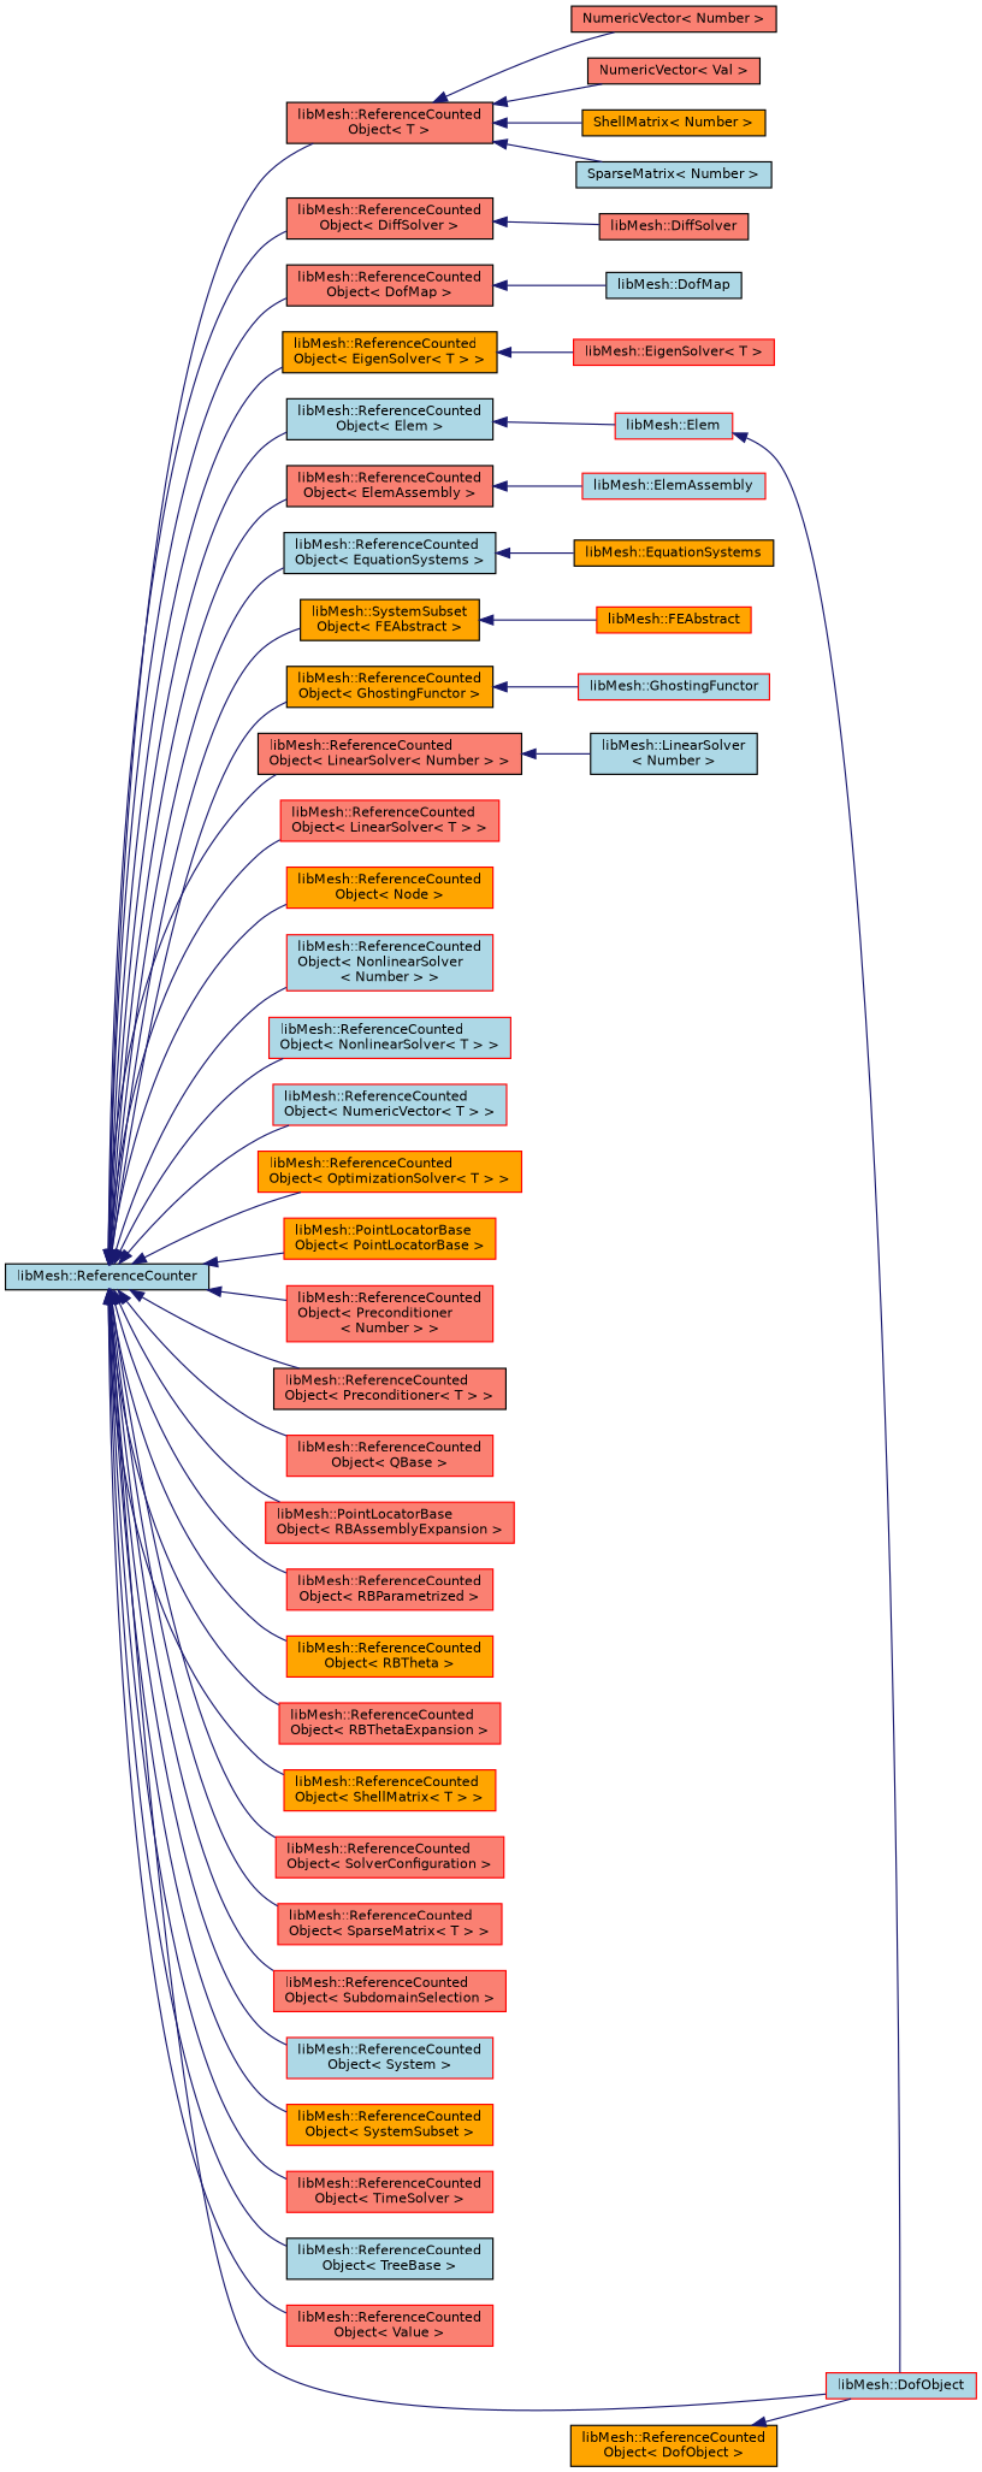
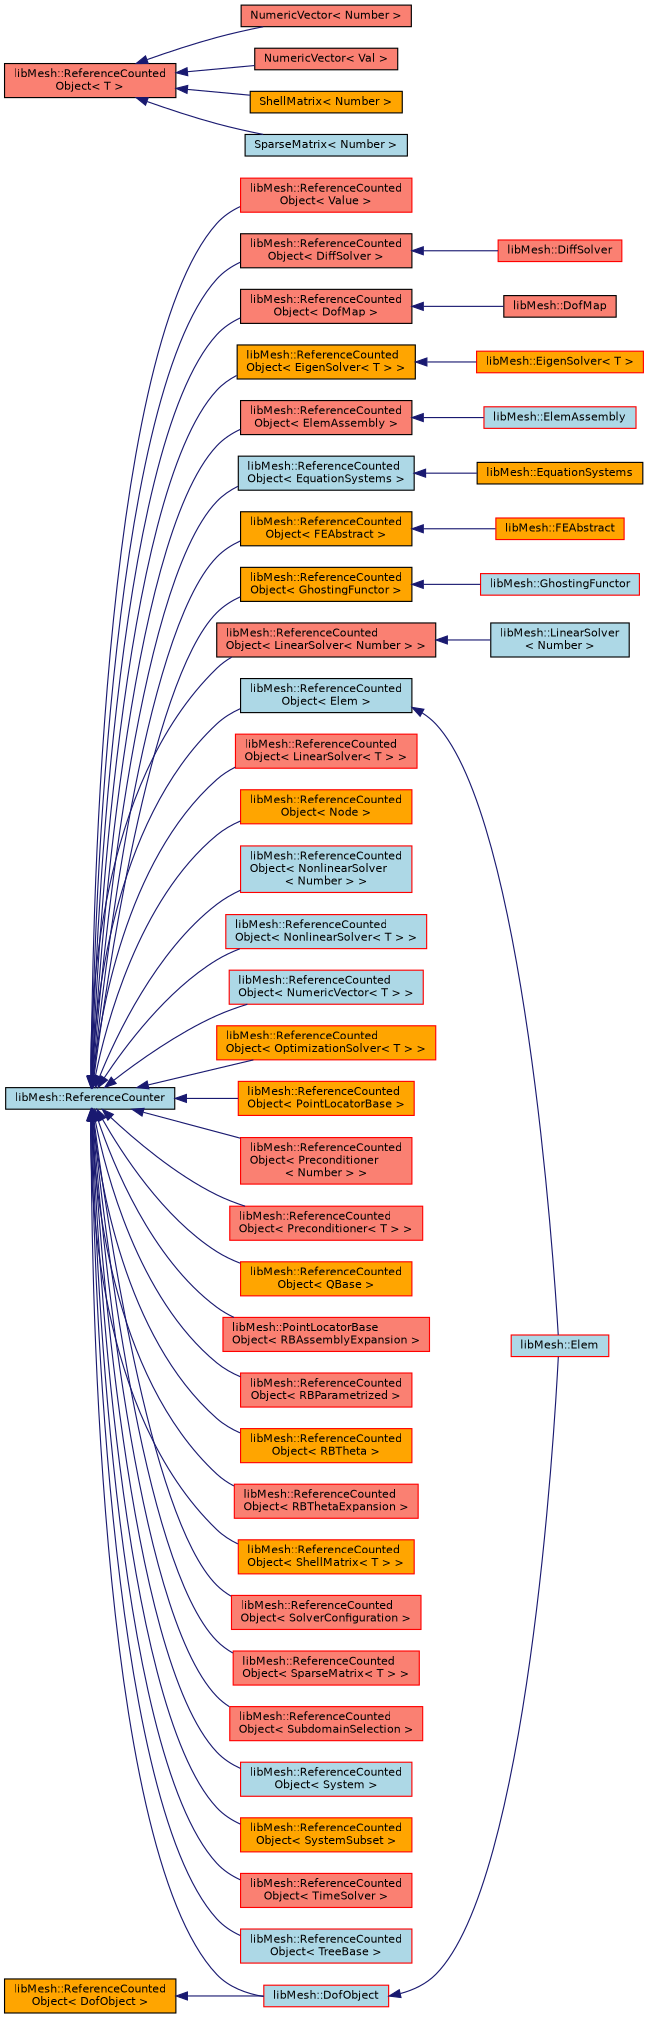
  digraph {
    rankdir=LR
    node [color=red fillcolor=salmon fontname=Helvetica fontsize=10 shape=record style=filled]
    edge [color=midnightblue dir=back fontname=Helvetica fontsize=10 labelfontname=Helvetica labelfontsize=10 style=solid]
    n1 [color=black fillcolor=lightblue fontcolor=black height=0.2 label="libMesh::ReferenceCounter" width=0.4]
    n2 [color=black height=0.2 label="libMesh::ReferenceCounted\lObject\< T \>" width=0.4]
    n3 [color=black height=0.2 label="libMesh::ReferenceCounted\lObject\< DiffSolver \>" width=0.4]
    n4 [color=black height=0.2 label="libMesh::ReferenceCounted\lObject\< DofMap \>" width=0.4]
    n5 [color=black fillcolor=orange height=0.2 label="libMesh::ReferenceCounted\lObject\< EigenSolver\< T \> \>" width=0.4]
    n6 [color=black fillcolor=lightblue height=0.2 label="libMesh::ReferenceCounted\lObject\< Elem \>" width=0.4]
    n7 [color=black height=0.2 label="libMesh::ReferenceCounted\lObject\< ElemAssembly \>" width=0.4]
    n8 [color=black fillcolor=lightblue height=0.2 label="libMesh::ReferenceCounted\lObject\< EquationSystems \>" width=0.4]
-   n9 [color=black fillcolor=orange height=0.2 label="libMesh::SystemSubset\lObject\< FEAbstract \>" width=0.4]
+   n9 [color=black fillcolor=orange height=0.2 label="libMesh::ReferenceCounted\lObject\< FEAbstract \>" width=0.4]
    n10 [color=black fillcolor=orange height=0.2 label="libMesh::ReferenceCounted\lObject\< GhostingFunctor \>" width=0.4]
    n11 [color=black height=0.2 label="libMesh::ReferenceCounted\lObject\< LinearSolver\< Number \> \>" width=0.4]
    n12 [height=0.2 label="libMesh::ReferenceCounted\lObject\< LinearSolver\< T \> \>" width=0.4]
    n13 [fillcolor=orange height=0.2 label="libMesh::ReferenceCounted\lObject\< Node \>" width=0.4]
    n14 [fillcolor=lightblue height=0.2 label="libMesh::ReferenceCounted\lObject\< NonlinearSolver\l\< Number \> \>" width=0.4]
    n15 [fillcolor=lightblue height=0.2 label="libMesh::ReferenceCounted\lObject\< NonlinearSolver\< T \> \>" width=0.4]
    n16 [fillcolor=lightblue height=0.2 label="libMesh::ReferenceCounted\lObject\< NumericVector\< T \> \>" width=0.4]
    n17 [fillcolor=orange height=0.2 label="libMesh::ReferenceCounted\lObject\< OptimizationSolver\< T \> \>" width=0.4]
-   n18 [fillcolor=orange height=0.2 label="libMesh::PointLocatorBase\lObject\< PointLocatorBase \>" width=0.4]
+   n18 [fillcolor=orange height=0.2 label="libMesh::ReferenceCounted\lObject\< PointLocatorBase \>" width=0.4]
    n19 [height=0.2 label="libMesh::ReferenceCounted\lObject\< Preconditioner\l\< Number \> \>" width=0.4]
-   n20 [color=black height=0.2 label="libMesh::ReferenceCounted\lObject\< Preconditioner\< T \> \>" width=0.4]
-   n21 [height=0.2 label="libMesh::ReferenceCounted\lObject\< QBase \>" width=0.4]
+   n20 [height=0.2 label="libMesh::ReferenceCounted\lObject\< Preconditioner\< T \> \>" width=0.4]
+   n21 [fillcolor=orange height=0.2 label="libMesh::ReferenceCounted\lObject\< QBase \>" width=0.4]
    n22 [height=0.2 label="libMesh::PointLocatorBase\lObject\< RBAssemblyExpansion \>" width=0.4]
    n23 [height=0.2 label="libMesh::ReferenceCounted\lObject\< RBParametrized \>" width=0.4]
    n24 [fillcolor=orange height=0.2 label="libMesh::ReferenceCounted\lObject\< RBTheta \>" width=0.4]
    n25 [height=0.2 label="libMesh::ReferenceCounted\lObject\< RBThetaExpansion \>" width=0.4]
    n26 [fillcolor=orange height=0.2 label="libMesh::ReferenceCounted\lObject\< ShellMatrix\< T \> \>" width=0.4]
    n27 [height=0.2 label="libMesh::ReferenceCounted\lObject\< SolverConfiguration \>" width=0.4]
    n28 [height=0.2 label="libMesh::ReferenceCounted\lObject\< SparseMatrix\< T \> \>" width=0.4]
    n29 [height=0.2 label="libMesh::ReferenceCounted\lObject\< SubdomainSelection \>" width=0.4]
    n30 [fillcolor=lightblue height=0.2 label="libMesh::ReferenceCounted\lObject\< System \>" width=0.4]
    n31 [fillcolor=orange height=0.2 label="libMesh::ReferenceCounted\lObject\< SystemSubset \>" width=0.4]
    n32 [height=0.2 label="libMesh::ReferenceCounted\lObject\< TimeSolver \>" width=0.4]
-   n33 [color=black fillcolor=lightblue height=0.2 label="libMesh::ReferenceCounted\lObject\< TreeBase \>" width=0.4]
+   n33 [fillcolor=lightblue height=0.2 label="libMesh::ReferenceCounted\lObject\< TreeBase \>" width=0.4]
    n34 [height=0.2 label="libMesh::ReferenceCounted\lObject\< Value \>" width=0.4]
    n35 [fillcolor=lightblue height=0.2 label="libMesh::DofObject" width=0.4]
    n36 [color=black height=0.2 label="NumericVector\< Number \>" width=0.4]
    n37 [color=black height=0.2 label="NumericVector\< Val \>" width=0.4]
    n38 [color=black fillcolor=orange height=0.2 label="ShellMatrix\< Number \>" width=0.4]
    n39 [color=black fillcolor=lightblue height=0.2 label="SparseMatrix\< Number \>" width=0.4]
-   n40 [color=black height=0.2 label="libMesh::DiffSolver" width=0.4]
-   n41 [color=black fillcolor=lightblue height=0.2 label="libMesh::DofMap" width=0.4]
+   n40 [height=0.2 label="libMesh::DiffSolver" width=0.4]
+   n41 [color=black height=0.2 label="libMesh::DofMap" width=0.4]
    n42 [color=black fillcolor=orange height=0.2 label="libMesh::ReferenceCounted\lObject\< DofObject \>" width=0.4]
-   n43 [height=0.2 label="libMesh::EigenSolver\< T \>" width=0.4]
+   n43 [fillcolor=orange height=0.2 label="libMesh::EigenSolver\< T \>" width=0.4]
    n44 [fillcolor=lightblue height=0.2 label="libMesh::Elem" width=0.4]
    n45 [fillcolor=lightblue height=0.2 label="libMesh::ElemAssembly" width=0.4]
    n46 [color=black fillcolor=orange height=0.2 label="libMesh::EquationSystems" width=0.4]
    n47 [fillcolor=orange height=0.2 label="libMesh::FEAbstract" width=0.4]
    n48 [fillcolor=lightblue height=0.2 label="libMesh::GhostingFunctor" width=0.4]
    n49 [color=black fillcolor=lightblue height=0.2 label="libMesh::LinearSolver\l\< Number \>" width=0.4]
-   n1 -> n2
    n1 -> n3
    n1 -> n4
    n1 -> n5
    n1 -> n6
    n1 -> n7
    n1 -> n8
    n1 -> n9
    n1 -> n10
    n1 -> n11
    n1 -> n12
    n1 -> n13
    n1 -> n14
    n1 -> n15
    n1 -> n16
    n1 -> n17
    n1 -> n18
    n1 -> n19
    n1 -> n20
    n1 -> n21
    n1 -> n22
    n1 -> n23
    n1 -> n24
    n1 -> n25
    n1 -> n26
    n1 -> n27
    n1 -> n28
    n1 -> n29
    n1 -> n30
    n1 -> n31
    n1 -> n32
    n1 -> n33
    n1 -> n34
    n1 -> n35
    n2 -> n36
    n2 -> n37
    n2 -> n38
    n2 -> n39
    n3 -> n40
    n4 -> n41
    n5 -> n43
    n6 -> n44
    n7 -> n45
    n8 -> n46
    n9 -> n47
    n10 -> n48
    n11 -> n49
-   n44 -> n35
+   n35 -> n44
    n42 -> n35
  }
